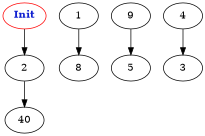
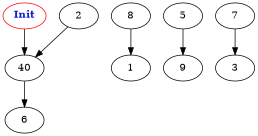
  digraph {
    edge [weight=4.0]
    n1 [color=red fontcolor="#1020d0" label=<<b>Init</b>>]
    2
    n3 [label=40]
    1
    8
+   6
    5
    9
-   7 [label=4]
+   7
    3
-   n1 -> 2
+   n1 -> n3
    2 -> n3 [weight=3.0]
-   1 -> 8
-   9 -> 5 [weight=5.0]
+   n3 -> 6 [weight=3.0]
+   8 -> 1
+   5 -> 9 [weight=5.0]
    7 -> 3 [weight=6.0]
  }
